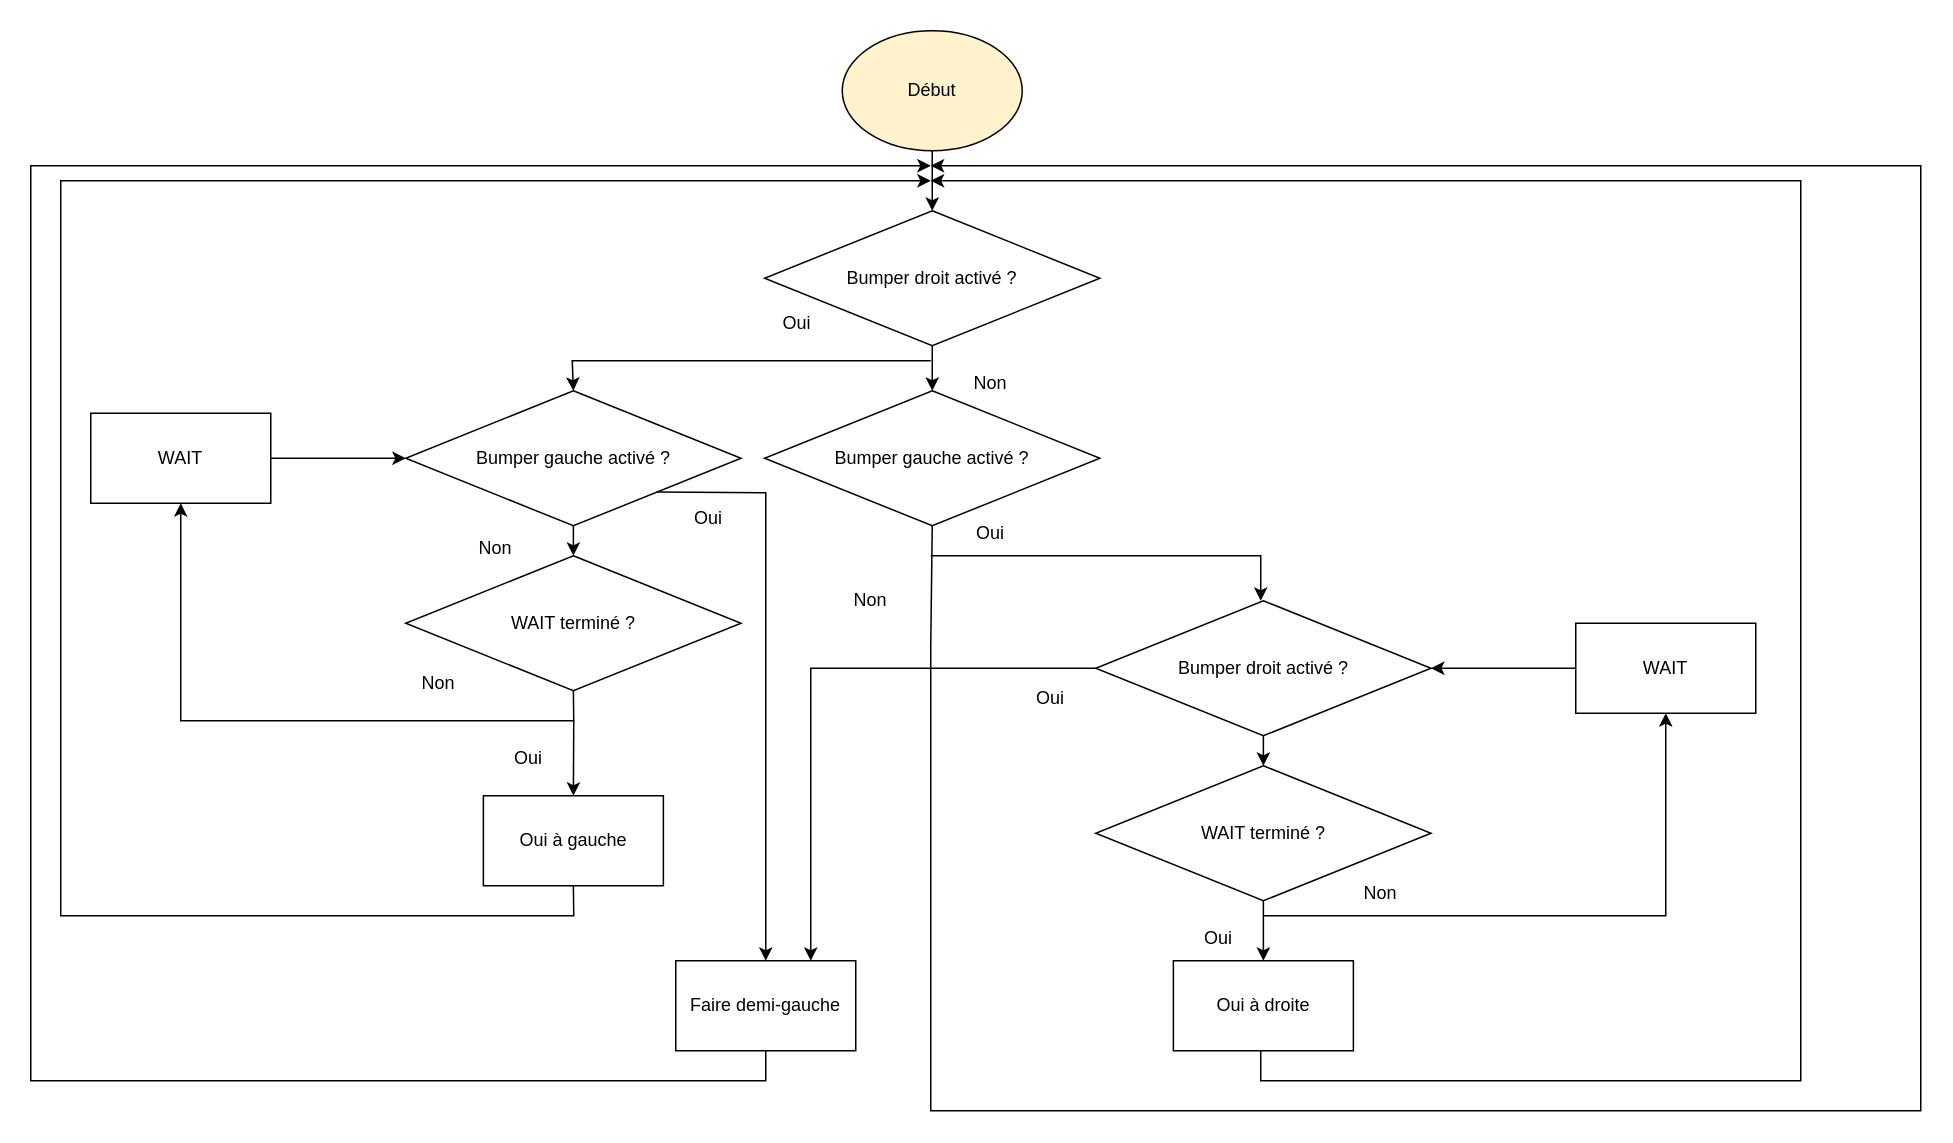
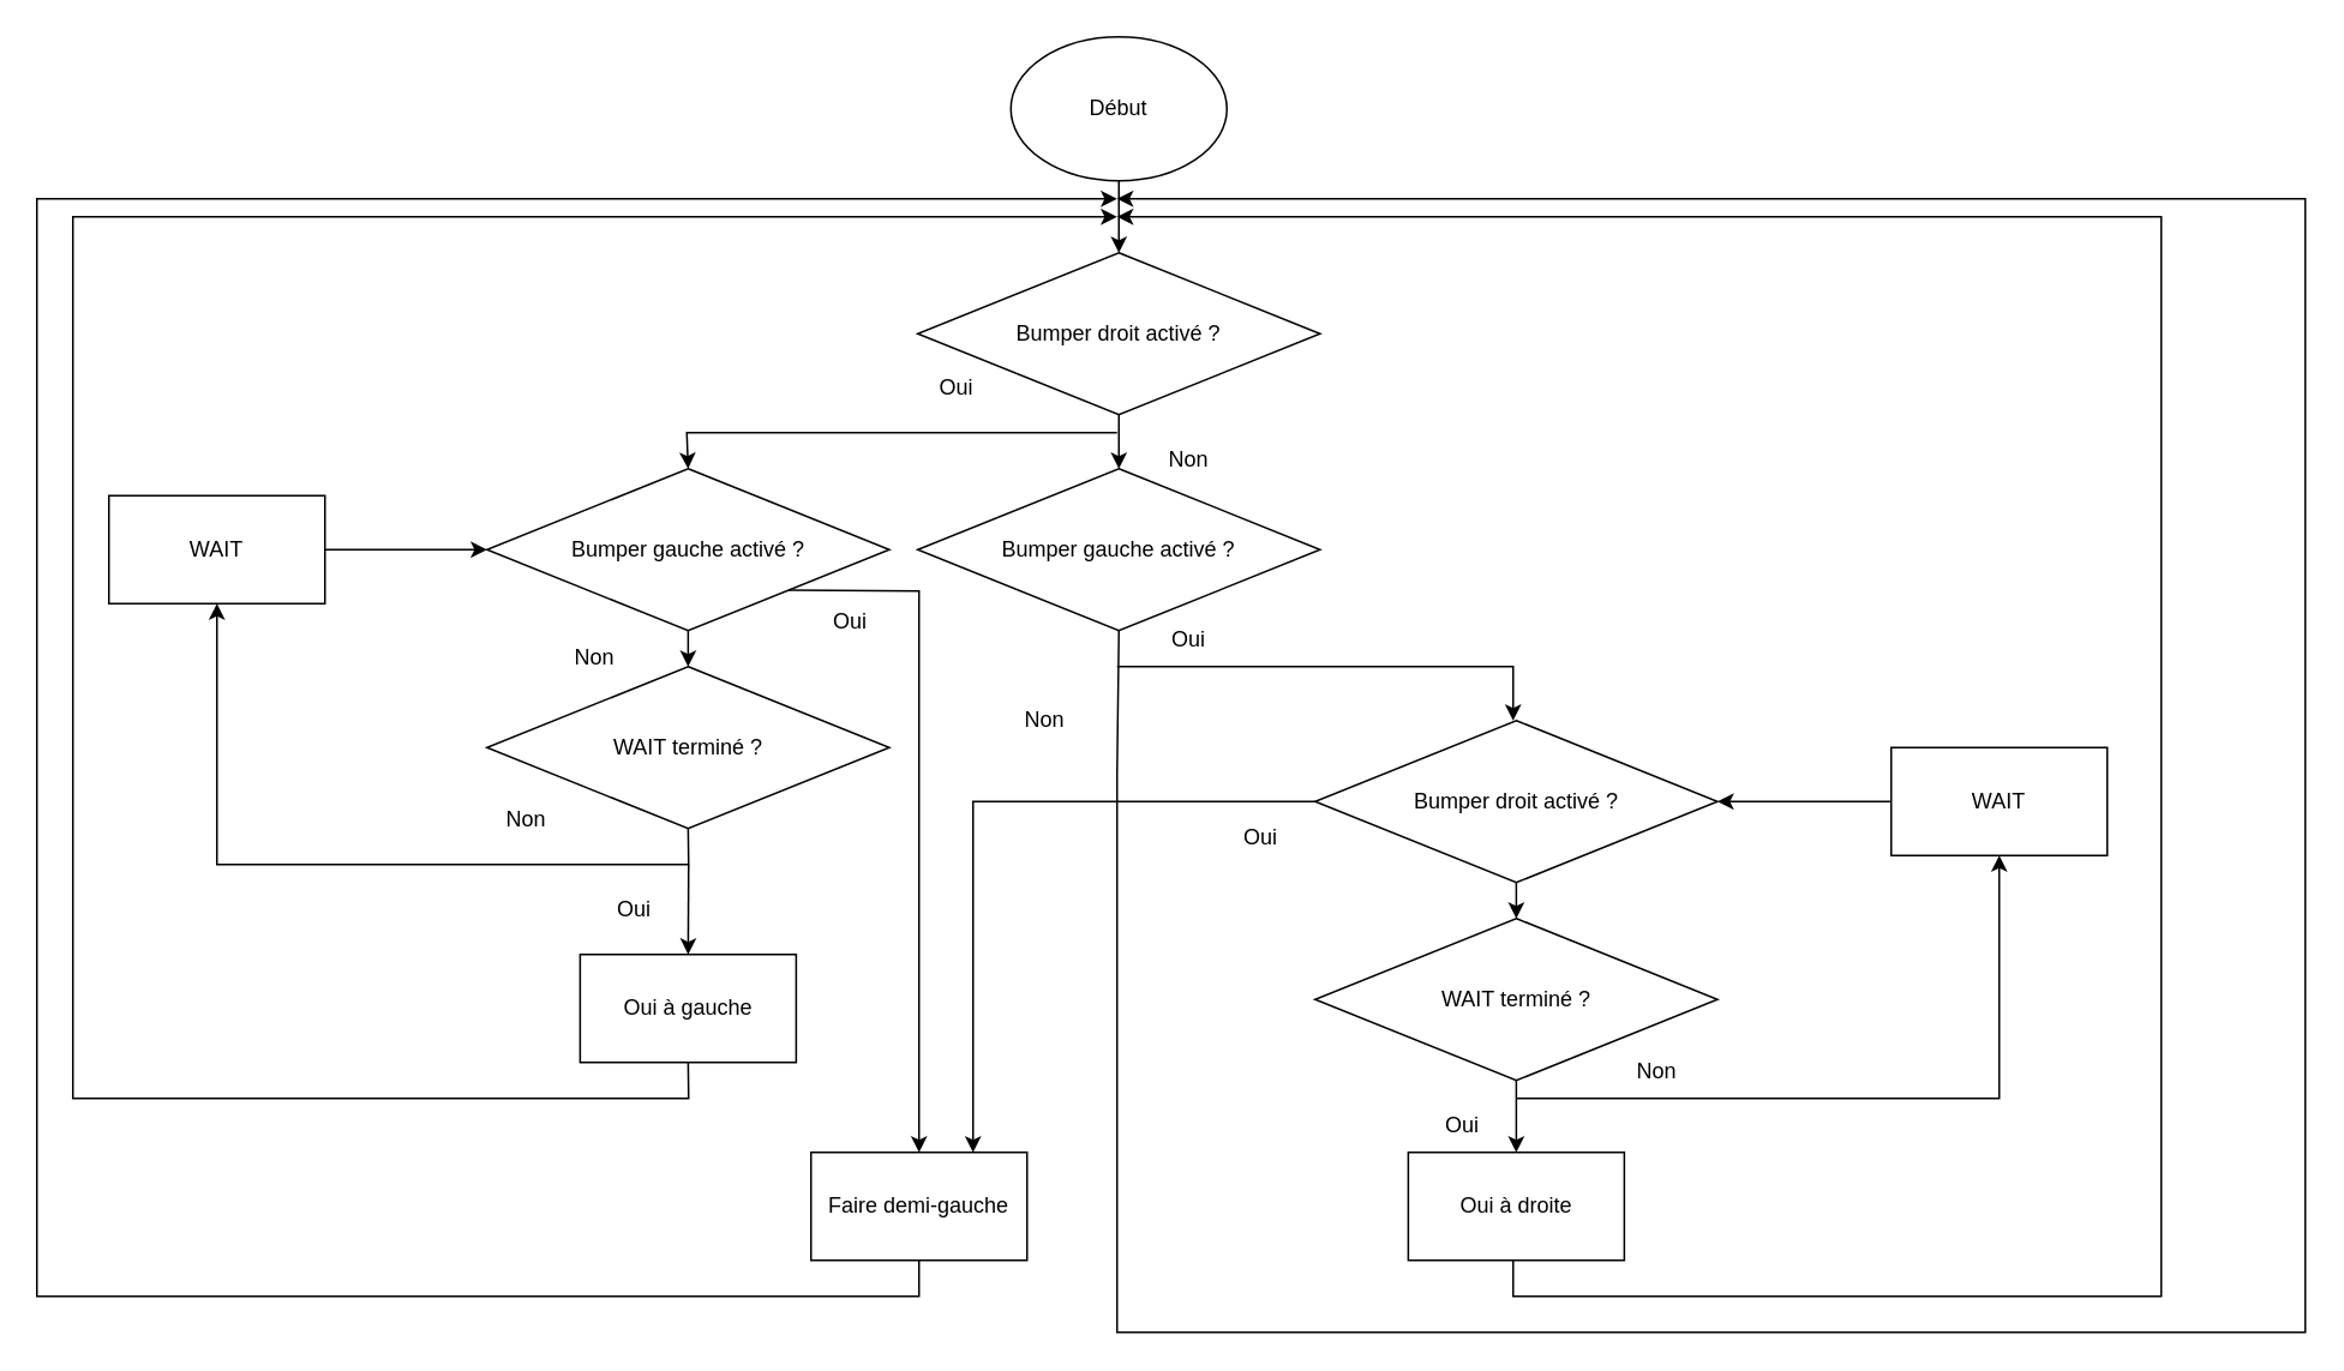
  <mxCell id="0" />
  <mxCell id="1" parent="0" />
- <mxCell id="2" value="Début" style="ellipse;whiteSpace=wrap;html=1;fillColor=#fff2cc;" parent="1" vertex="1"><mxGeometry x="561" y="20" width="120" height="80" as="geometry" /></mxCell>
+ <mxCell id="2" value="Début" style="ellipse;whiteSpace=wrap;html=1;" parent="1" vertex="1"><mxGeometry x="561" y="20" width="120" height="80" as="geometry" /></mxCell>
  <mxCell id="3" value="Bumper gauche activé ?" style="rhombus;whiteSpace=wrap;html=1;" parent="1" vertex="1"><mxGeometry x="509.25" y="260" width="223.5" height="90" as="geometry" /></mxCell>
  <mxCell id="4" value="" style="endArrow=classic;html=1;rounded=0;entryX=0.5;entryY=0;entryDx=0;entryDy=0;exitX=0.5;exitY=1;exitDx=0;exitDy=0;" parent="1" source="2" edge="1"><mxGeometry width="50" height="50" relative="1" as="geometry"><mxPoint x="431" y="360" as="sourcePoint" /><mxPoint x="621" y="140" as="targetPoint" /></mxGeometry></mxCell>
  <mxCell id="5" value="" style="endArrow=classic;html=1;rounded=0;entryX=0.5;entryY=0;entryDx=0;entryDy=0;exitX=0.5;exitY=1;exitDx=0;exitDy=0;" parent="1" source="6" target="3" edge="1"><mxGeometry width="50" height="50" relative="1" as="geometry"><mxPoint x="621" y="240" as="sourcePoint" /><mxPoint x="631" y="150" as="targetPoint" /></mxGeometry></mxCell>
  <mxCell id="6" value="Bumper droit activé ?" style="rhombus;whiteSpace=wrap;html=1;" parent="1" vertex="1"><mxGeometry x="509.25" y="140" width="223.5" height="90" as="geometry" /></mxCell>
  <mxCell id="7" value="" style="endArrow=classic;html=1;rounded=0;entryX=0.5;entryY=0;entryDx=0;entryDy=0;" parent="1" target="10" edge="1"><mxGeometry width="50" height="50" relative="1" as="geometry"><mxPoint x="620" y="240" as="sourcePoint" /><mxPoint x="380" y="275" as="targetPoint" /><Array as="points"><mxPoint x="381" y="240" /></Array></mxGeometry></mxCell>
  <mxCell id="8" value="" style="endArrow=classic;html=1;rounded=0;exitX=0.5;exitY=1;exitDx=0;exitDy=0;" parent="1" source="3" edge="1"><mxGeometry width="50" height="50" relative="1" as="geometry"><mxPoint x="610" y="350" as="sourcePoint" /><mxPoint x="620" y="110" as="targetPoint" /><Array as="points"><mxPoint x="620" y="430" /><mxPoint x="620" y="740" /><mxPoint x="1280" y="740" /><mxPoint x="1280" y="110" /></Array></mxGeometry></mxCell>
  <mxCell id="9" value="" style="endArrow=classic;html=1;rounded=0;entryX=0.5;entryY=0;entryDx=0;entryDy=0;" parent="1" edge="1"><mxGeometry width="50" height="50" relative="1" as="geometry"><mxPoint x="620" y="370" as="sourcePoint" /><mxPoint x="840" y="400" as="targetPoint" /><Array as="points"><mxPoint x="840" y="370" /></Array></mxGeometry></mxCell>
  <mxCell id="10" value="Bumper gauche activé ?" style="rhombus;whiteSpace=wrap;html=1;" parent="1" vertex="1"><mxGeometry x="270" y="260" width="223.5" height="90" as="geometry" /></mxCell>
  <mxCell id="11" value="WAIT" style="rounded=0;whiteSpace=wrap;html=1;" parent="1" vertex="1"><mxGeometry x="60" y="275" width="120" height="60" as="geometry" /></mxCell>
  <mxCell id="12" value="" style="endArrow=classic;html=1;rounded=0;exitX=1;exitY=0.5;exitDx=0;exitDy=0;entryX=0;entryY=0.5;entryDx=0;entryDy=0;" parent="1" source="11" target="10" edge="1"><mxGeometry width="50" height="50" relative="1" as="geometry"><mxPoint x="350" y="200" as="sourcePoint" /><mxPoint x="400" y="150" as="targetPoint" /></mxGeometry></mxCell>
  <mxCell id="13" value="WAIT terminé ?" style="rhombus;whiteSpace=wrap;html=1;" parent="1" vertex="1"><mxGeometry x="270" y="370" width="223.5" height="90" as="geometry" /></mxCell>
  <mxCell id="14" value="" style="endArrow=classic;html=1;rounded=0;exitX=0.5;exitY=1;exitDx=0;exitDy=0;entryX=0.5;entryY=0;entryDx=0;entryDy=0;" parent="1" source="10" target="13" edge="1"><mxGeometry width="50" height="50" relative="1" as="geometry"><mxPoint x="370" y="400" as="sourcePoint" /><mxPoint x="420" y="350" as="targetPoint" /></mxGeometry></mxCell>
  <mxCell id="15" value="" style="endArrow=classic;html=1;rounded=0;exitX=0.5;exitY=1;exitDx=0;exitDy=0;entryX=0.5;entryY=1;entryDx=0;entryDy=0;" parent="1" source="13" target="11" edge="1"><mxGeometry width="50" height="50" relative="1" as="geometry"><mxPoint x="350" y="600" as="sourcePoint" /><mxPoint x="400" y="550" as="targetPoint" /><Array as="points"><mxPoint x="382" y="480" /><mxPoint x="120" y="480" /></Array></mxGeometry></mxCell>
  <mxCell id="16" value="Bumper droit activé ?" style="rhombus;whiteSpace=wrap;html=1;" parent="1" vertex="1"><mxGeometry x="730" y="400" width="223.5" height="90" as="geometry" /></mxCell>
  <mxCell id="17" value="&lt;span style=&quot;font-weight: normal;&quot;&gt;WAIT terminé ?&lt;/span&gt;" style="rhombus;whiteSpace=wrap;html=1;fontStyle=1" parent="1" vertex="1"><mxGeometry x="730" y="510" width="223.5" height="90" as="geometry" /></mxCell>
  <mxCell id="18" value="" style="endArrow=classic;html=1;rounded=0;exitX=0.5;exitY=1;exitDx=0;exitDy=0;entryX=0.5;entryY=0;entryDx=0;entryDy=0;fontStyle=1" parent="1" target="17" edge="1"><mxGeometry width="50" height="50" relative="1" as="geometry"><mxPoint x="841.75" y="490" as="sourcePoint" /><mxPoint x="880" y="490" as="targetPoint" /></mxGeometry></mxCell>
  <mxCell id="19" value="Non" style="text;html=1;strokeColor=none;fillColor=none;align=center;verticalAlign=middle;whiteSpace=wrap;rounded=0;" parent="1" vertex="1"><mxGeometry x="262" y="440" width="60" height="30" as="geometry" /></mxCell>
  <mxCell id="20" value="Oui" style="text;html=1;strokeColor=none;fillColor=none;align=center;verticalAlign=middle;whiteSpace=wrap;rounded=0;" parent="1" vertex="1"><mxGeometry x="322" y="490" width="60" height="30" as="geometry" /></mxCell>
  <mxCell id="21" value="Oui à gauche" style="rounded=0;whiteSpace=wrap;html=1;" parent="1" vertex="1"><mxGeometry x="321.75" y="530" width="120" height="60" as="geometry" /></mxCell>
  <mxCell id="22" value="" style="endArrow=classic;html=1;rounded=0;entryX=0.5;entryY=0;entryDx=0;entryDy=0;" parent="1" target="21" edge="1"><mxGeometry width="50" height="50" relative="1" as="geometry"><mxPoint x="382" y="480" as="sourcePoint" /><mxPoint x="160" y="580" as="targetPoint" /></mxGeometry></mxCell>
  <mxCell id="23" value="Non" style="text;html=1;strokeColor=none;fillColor=none;align=center;verticalAlign=middle;whiteSpace=wrap;rounded=0;" parent="1" vertex="1"><mxGeometry x="300" y="350" width="60" height="30" as="geometry" /></mxCell>
  <mxCell id="24" value="Oui à droite" style="rounded=0;whiteSpace=wrap;html=1;" parent="1" vertex="1"><mxGeometry x="781.75" y="640" width="120" height="60" as="geometry" /></mxCell>
  <mxCell id="25" value="" style="endArrow=classic;html=1;rounded=0;entryX=0.5;entryY=0;entryDx=0;entryDy=0;exitX=0.5;exitY=1;exitDx=0;exitDy=0;" parent="1" source="17" target="24" edge="1"><mxGeometry width="50" height="50" relative="1" as="geometry"><mxPoint x="500" y="410" as="sourcePoint" /><mxPoint x="550" y="360" as="targetPoint" /></mxGeometry></mxCell>
  <mxCell id="26" value="WAIT" style="rounded=0;whiteSpace=wrap;html=1;" parent="1" vertex="1"><mxGeometry x="1050" y="415" width="120" height="60" as="geometry" /></mxCell>
  <mxCell id="27" value="" style="endArrow=classic;html=1;rounded=0;entryX=0.5;entryY=1;entryDx=0;entryDy=0;" parent="1" target="26" edge="1"><mxGeometry width="50" height="50" relative="1" as="geometry"><mxPoint x="842" y="610" as="sourcePoint" /><mxPoint x="660" y="360" as="targetPoint" /><Array as="points"><mxPoint x="1110" y="610" /></Array></mxGeometry></mxCell>
  <mxCell id="28" value="Non" style="text;html=1;strokeColor=none;fillColor=none;align=center;verticalAlign=middle;whiteSpace=wrap;rounded=0;" parent="1" vertex="1"><mxGeometry x="890" y="580" width="60" height="30" as="geometry" /></mxCell>
  <mxCell id="29" value="Oui" style="text;html=1;strokeColor=none;fillColor=none;align=center;verticalAlign=middle;whiteSpace=wrap;rounded=0;" parent="1" vertex="1"><mxGeometry x="781.75" y="610" width="60" height="30" as="geometry" /></mxCell>
  <mxCell id="30" value="" style="endArrow=classic;html=1;rounded=0;entryX=1;entryY=0.5;entryDx=0;entryDy=0;exitX=0;exitY=0.5;exitDx=0;exitDy=0;" parent="1" source="26" target="16" edge="1"><mxGeometry width="50" height="50" relative="1" as="geometry"><mxPoint x="810" y="370" as="sourcePoint" /><mxPoint x="860" y="320" as="targetPoint" /></mxGeometry></mxCell>
  <mxCell id="31" value="Oui" style="text;html=1;strokeColor=none;fillColor=none;align=center;verticalAlign=middle;whiteSpace=wrap;rounded=0;" parent="1" vertex="1"><mxGeometry x="501" y="200" width="60" height="30" as="geometry" /></mxCell>
  <mxCell id="32" value="Non" style="text;html=1;strokeColor=none;fillColor=none;align=center;verticalAlign=middle;whiteSpace=wrap;rounded=0;" parent="1" vertex="1"><mxGeometry x="630" y="240" width="60" height="30" as="geometry" /></mxCell>
  <mxCell id="33" value="" style="endArrow=classic;html=1;rounded=0;exitX=0.5;exitY=1;exitDx=0;exitDy=0;" parent="1" source="21" edge="1"><mxGeometry width="50" height="50" relative="1" as="geometry"><mxPoint x="460" y="540" as="sourcePoint" /><mxPoint x="620" y="120" as="targetPoint" /><Array as="points"><mxPoint x="382" y="610" /><mxPoint x="40" y="610" /><mxPoint x="40" y="120" /></Array></mxGeometry></mxCell>
  <mxCell id="34" value="Oui" style="text;html=1;strokeColor=none;fillColor=none;align=center;verticalAlign=middle;whiteSpace=wrap;rounded=0;" parent="1" vertex="1"><mxGeometry x="630" y="340" width="60" height="30" as="geometry" /></mxCell>
  <mxCell id="35" value="Non" style="text;html=1;strokeColor=none;fillColor=none;align=center;verticalAlign=middle;whiteSpace=wrap;rounded=0;" parent="1" vertex="1"><mxGeometry x="550" y="385" width="60" height="30" as="geometry" /></mxCell>
  <mxCell id="36" value="" style="endArrow=classic;html=1;rounded=0;" parent="1" edge="1"><mxGeometry width="50" height="50" relative="1" as="geometry"><mxPoint x="840" y="700" as="sourcePoint" /><mxPoint x="620" y="120" as="targetPoint" /><Array as="points"><mxPoint x="840" y="720" /><mxPoint x="1200" y="720" /><mxPoint x="1200" y="120" /></Array></mxGeometry></mxCell>
  <mxCell id="37" value="" style="endArrow=classic;html=1;rounded=0;exitX=1;exitY=1;exitDx=0;exitDy=0;" parent="1" source="10" edge="1"><mxGeometry width="50" height="50" relative="1" as="geometry"><mxPoint x="670" y="520" as="sourcePoint" /><mxPoint x="510" y="640" as="targetPoint" /><Array as="points"><mxPoint x="510" y="328" /></Array></mxGeometry></mxCell>
  <mxCell id="38" value="Faire demi-gauche" style="rounded=0;whiteSpace=wrap;html=1;" parent="1" vertex="1"><mxGeometry x="450" y="640" width="120" height="60" as="geometry" /></mxCell>
  <mxCell id="39" value="Oui" style="text;html=1;strokeColor=none;fillColor=none;align=center;verticalAlign=middle;whiteSpace=wrap;rounded=0;" parent="1" vertex="1"><mxGeometry x="441.75" y="330" width="60" height="30" as="geometry" /></mxCell>
  <mxCell id="40" value="Oui" style="text;html=1;strokeColor=none;fillColor=none;align=center;verticalAlign=middle;whiteSpace=wrap;rounded=0;" parent="1" vertex="1"><mxGeometry x="670" y="450" width="60" height="30" as="geometry" /></mxCell>
  <mxCell id="41" value="" style="endArrow=classic;html=1;rounded=0;exitX=0.5;exitY=1;exitDx=0;exitDy=0;" parent="1" source="38" edge="1"><mxGeometry width="50" height="50" relative="1" as="geometry"><mxPoint x="600" y="530" as="sourcePoint" /><mxPoint x="620" y="110" as="targetPoint" /><Array as="points"><mxPoint x="510" y="720" /><mxPoint x="20" y="720" /><mxPoint x="20" y="110" /></Array></mxGeometry></mxCell>
  <mxCell id="42" value="" style="endArrow=classic;html=1;rounded=0;entryX=0.75;entryY=0;entryDx=0;entryDy=0;exitX=0;exitY=0.5;exitDx=0;exitDy=0;" edge="1" parent="1" source="16" target="38"><mxGeometry width="50" height="50" relative="1" as="geometry"><mxPoint x="330" y="560" as="sourcePoint" /><mxPoint x="380" y="510" as="targetPoint" /><Array as="points"><mxPoint x="540" y="445" /></Array></mxGeometry></mxCell>
